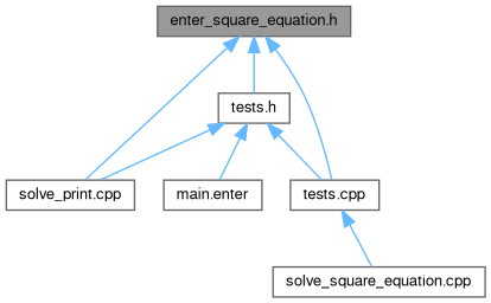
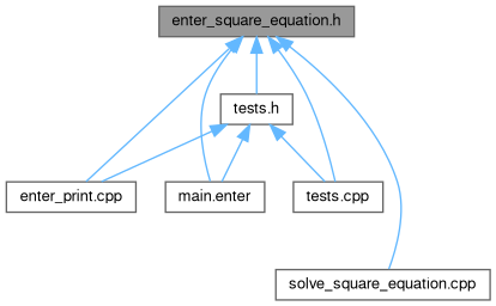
  digraph {
    node [color=grey40 fillcolor=white fontname=FreeSans fontsize=10 shape=box style=filled]
    edge [color=steelblue1 dir=back fontname=FreeSans fontsize=10 labelfontname=FreeSans labelfontsize=10 style=solid]
    n1 [color=gray40 fillcolor=grey60 fontcolor=black height=0.2 label="enter_square_equation.h" width=0.4]
-   n2 [height=0.2 label="solve_print.cpp" width=0.4]
+   n2 [height=0.2 label="enter_print.cpp" width=0.4]
    n3 [height=0.2 label="main.enter" width=0.4]
    n4 [height=0.2 label="solve_square_equation.cpp" width=0.4]
    n5 [height=0.2 label="tests.cpp" width=0.4]
    n6 [height=0.2 label="tests.h" width=0.4]
    n1 -> n2
-   n5 -> n4
+   n1 -> n3
+   n1 -> n4
    n1 -> n5
    n1 -> n6
    n6 -> n2
    n6 -> n3
    n6 -> n5
  }
